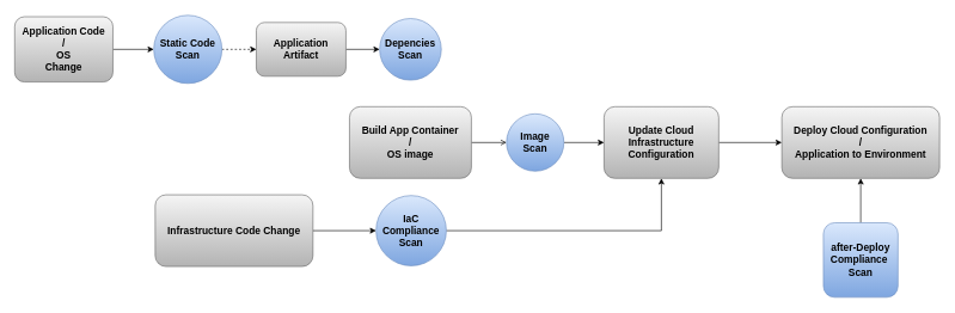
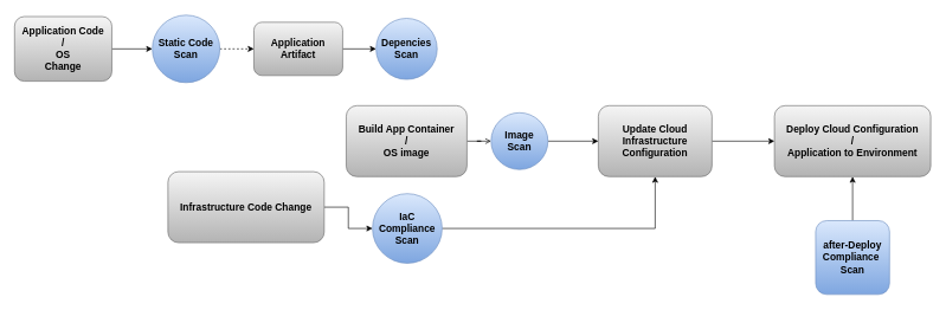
  <mxCell id="0" />
  <mxCell id="1" parent="0" />
  <mxCell id="2" style="edgeStyle=orthogonalEdgeStyle;rounded=0;orthogonalLoop=1;jettySize=auto;html=1;entryX=0;entryY=0.5;entryDx=0;entryDy=0;fontSize=14;fontColor=#666666;" parent="1" source="3" target="19" edge="1"><mxGeometry relative="1" as="geometry" /></mxCell>
  <mxCell id="3" value="Application Code &lt;br&gt;/ &lt;br&gt;OS &lt;br&gt;Change" style="rounded=1;whiteSpace=wrap;html=1;fillColor=#f5f5f5;gradientColor=#b3b3b3;strokeColor=#666666;fontStyle=1;fontSize=14;" parent="1" vertex="1"><mxGeometry x="20" y="22.5" width="137" height="91" as="geometry" /></mxCell>
  <mxCell id="4" style="edgeStyle=orthogonalEdgeStyle;rounded=0;orthogonalLoop=1;jettySize=auto;html=1;entryX=0;entryY=0.5;entryDx=0;entryDy=0;fontSize=14;endArrow=open;" parent="1" source="5" target="12" edge="1"><mxGeometry relative="1" as="geometry" /></mxCell>
  <mxCell id="5" value="Build App Container &lt;br&gt;/ &lt;br&gt;OS image" style="rounded=1;whiteSpace=wrap;html=1;fillColor=#f5f5f5;gradientColor=#b3b3b3;strokeColor=#666666;fontStyle=1;fontSize=14;" parent="1" vertex="1"><mxGeometry x="487" y="148" width="170" height="100" as="geometry" /></mxCell>
  <mxCell id="6" style="edgeStyle=orthogonalEdgeStyle;rounded=0;orthogonalLoop=1;jettySize=auto;html=1;fontSize=14;" parent="1" source="7" target="14" edge="1"><mxGeometry relative="1" as="geometry"><mxPoint x="530.8" y="321" as="targetPoint" /></mxGeometry></mxCell>
- <mxCell id="7" value="Infrastructure Code Change" style="rounded=1;whiteSpace=wrap;html=1;fillColor=#f5f5f5;gradientColor=#b3b3b3;strokeColor=#666666;fontStyle=1;fontSize=14;" parent="1" vertex="1"><mxGeometry x="216" y="271" width="220" height="100" as="geometry" /></mxCell>
+ <mxCell id="7" value="Infrastructure Code Change" style="rounded=1;whiteSpace=wrap;html=1;fillColor=#f5f5f5;gradientColor=#b3b3b3;strokeColor=#666666;fontStyle=1;fontSize=14;" parent="1" vertex="1"><mxGeometry x="236" y="241" width="220" height="100" as="geometry" /></mxCell>
  <mxCell id="8" style="edgeStyle=orthogonalEdgeStyle;rounded=0;orthogonalLoop=1;jettySize=auto;html=1;entryX=0;entryY=0.5;entryDx=0;entryDy=0;fontSize=14;" parent="1" source="9" target="10" edge="1"><mxGeometry relative="1" as="geometry" /></mxCell>
  <mxCell id="9" value="Update Cloud &lt;br&gt;Infrastructure &lt;br&gt;Configuration" style="rounded=1;whiteSpace=wrap;html=1;fillColor=#f5f5f5;gradientColor=#b3b3b3;strokeColor=#666666;fontStyle=1;fontSize=14;" parent="1" vertex="1"><mxGeometry x="842" y="148" width="160" height="100" as="geometry" /></mxCell>
  <mxCell id="10" value="Deploy Cloud Configuration &lt;br&gt;/ &lt;br&gt;Application to Environment" style="rounded=1;whiteSpace=wrap;html=1;fillColor=#f5f5f5;gradientColor=#b3b3b3;strokeColor=#666666;fontStyle=1;fontSize=14;" parent="1" vertex="1"><mxGeometry x="1090" y="148" width="220" height="100" as="geometry" /></mxCell>
  <mxCell id="11" style="edgeStyle=orthogonalEdgeStyle;rounded=0;orthogonalLoop=1;jettySize=auto;html=1;entryX=0;entryY=0.5;entryDx=0;entryDy=0;fontSize=14;" parent="1" source="12" target="9" edge="1"><mxGeometry relative="1" as="geometry" /></mxCell>
- <mxCell id="12" value="Image&lt;br&gt;Scan" style="ellipse;whiteSpace=wrap;html=1;aspect=fixed;fontSize=14;fillColor=#dae8fc;strokeColor=#6c8ebf;gradientColor=#7ea6e0;fontStyle=1;" parent="1" vertex="1"><mxGeometry x="706" y="158" width="80" height="80" as="geometry" /></mxCell>
+ <mxCell id="12" value="Image&lt;br&gt;Scan" style="ellipse;whiteSpace=wrap;html=1;aspect=fixed;fontSize=14;fillColor=#dae8fc;strokeColor=#6c8ebf;gradientColor=#7ea6e0;fontStyle=1;" parent="1" vertex="1"><mxGeometry x="691" y="158" width="80" height="80" as="geometry" /></mxCell>
  <mxCell id="13" style="edgeStyle=orthogonalEdgeStyle;rounded=0;orthogonalLoop=1;jettySize=auto;html=1;entryX=0.5;entryY=1;entryDx=0;entryDy=0;fontSize=14;" parent="1" source="14" target="9" edge="1"><mxGeometry relative="1" as="geometry" /></mxCell>
  <mxCell id="14" value="&lt;span style=&quot;font-weight: 700;&quot;&gt;IaC Compliance Scan&lt;/span&gt;" style="ellipse;whiteSpace=wrap;html=1;aspect=fixed;fontSize=14;fillColor=#dae8fc;strokeColor=#6c8ebf;gradientColor=#7ea6e0;" parent="1" vertex="1"><mxGeometry x="524" y="272" width="98" height="98" as="geometry" /></mxCell>
  <mxCell id="15" style="edgeStyle=orthogonalEdgeStyle;rounded=0;orthogonalLoop=1;jettySize=auto;html=1;entryX=0.5;entryY=1;entryDx=0;entryDy=0;fontSize=14;fontColor=#666666;" parent="1" source="16" target="10" edge="1"><mxGeometry relative="1" as="geometry" /></mxCell>
  <mxCell id="16" value="after-Deploy Compliance&amp;nbsp;&lt;br&gt;Scan" style="whiteSpace=wrap;html=1;aspect=fixed;fontSize=14;fillColor=#dae8fc;strokeColor=#6c8ebf;gradientColor=#7ea6e0;fontStyle=1;rounded=1;" parent="1" vertex="1"><mxGeometry x="1148" y="310" width="104" height="104" as="geometry" /></mxCell>
  <mxCell id="17" value="Depencies&lt;br&gt;Scan" style="ellipse;whiteSpace=wrap;html=1;aspect=fixed;fontSize=14;fillColor=#dae8fc;strokeColor=#6c8ebf;gradientColor=#7ea6e0;fontStyle=1;" parent="1" vertex="1"><mxGeometry x="529" y="25" width="86" height="86" as="geometry" /></mxCell>
  <mxCell id="18" style="edgeStyle=orthogonalEdgeStyle;rounded=0;orthogonalLoop=1;jettySize=auto;html=1;entryX=0;entryY=0.5;entryDx=0;entryDy=0;fontSize=14;fontColor=#666666;dashed=1;" parent="1" source="19" target="21" edge="1"><mxGeometry relative="1" as="geometry" /></mxCell>
  <mxCell id="19" value="Static&amp;nbsp;Code&lt;br&gt;Scan" style="ellipse;whiteSpace=wrap;html=1;aspect=fixed;fontSize=14;fillColor=#dae8fc;strokeColor=#6c8ebf;gradientColor=#7ea6e0;fontStyle=1;" parent="1" vertex="1"><mxGeometry x="214" y="20.5" width="95" height="95" as="geometry" /></mxCell>
  <mxCell id="20" style="edgeStyle=orthogonalEdgeStyle;rounded=0;orthogonalLoop=1;jettySize=auto;html=1;entryX=0;entryY=0.5;entryDx=0;entryDy=0;fontSize=14;fontColor=#666666;" parent="1" source="21" target="17" edge="1"><mxGeometry relative="1" as="geometry" /></mxCell>
  <mxCell id="21" value="Application &lt;br&gt;Artifact" style="rounded=1;whiteSpace=wrap;html=1;fillColor=#f5f5f5;gradientColor=#b3b3b3;strokeColor=#666666;fontStyle=1;fontSize=14;" parent="1" vertex="1"><mxGeometry x="357" y="30.5" width="125" height="75" as="geometry" /></mxCell>
